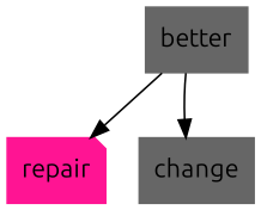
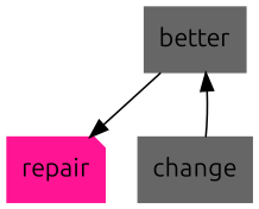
  digraph {
    fontname=Ubuntu
    node [color=gray40 fontname=Ubuntu shape=box style=filled]
    edge [fontname=Ubuntu]
    repair [color=deeppink shape=note]
    better
    change
    better -> repair
-   better -> change
+   change -> better
  }
